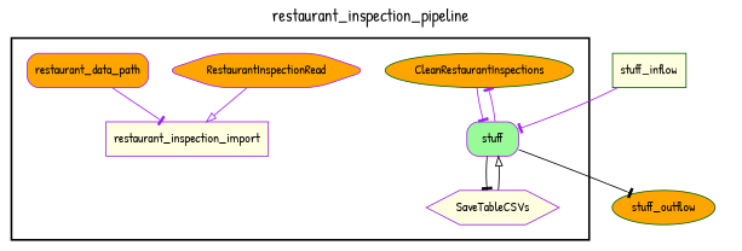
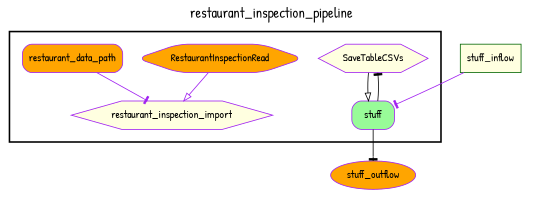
  digraph {
    fontname="Patrick Hand"
    fontsize=18
    label=restaurant_inspection_pipeline
    labelloc=t
    rankdir=TB
    node [color=purple fillcolor=orange fontname="Patrick Hand" peripheries=1 shape=hexagon style=filled]
    edge [arrowhead=tee color=purple fontname="Patrick Hand"]
-   restaurant_inspection_import [fillcolor=lightyellow shape=box]
-   CleanRestaurantInspections [color=darkgreen shape=ellipse]
+   restaurant_inspection_import [fillcolor=lightyellow]
    SaveTableCSVs [fillcolor=lightyellow]
    stuff [fillcolor=palegreen shape=box style="rounded,filled"]
    RestaurantInspectionRead [style="rounded,filled"]
    restaurant_data_path [shape=box style="rounded,filled"]
    stuff_inflow [color=darkgreen fillcolor=lightyellow shape=box width=0.2]
-   stuff_outflow [color=darkgreen shape=ellipse width=0.2]
+   stuff_outflow [shape=ellipse width=0.2]
    subgraph cluster_1 {
      color=black
      label=""
      penwidth=2
      subgraph cluster_2 {
        color=white
        label=""
        penwidth=2
        restaurant_inspection_import
-       CleanRestaurantInspections
        SaveTableCSVs
        stuff
        RestaurantInspectionRead
        restaurant_data_path
      }
    }
    subgraph cluster_3 {
      color=white
      label=""
      penwidth=2
      subgraph cluster_4 {
        color=white
        label=""
        penwidth=2
        stuff_inflow
      }
    }
    subgraph cluster_5 {
      color=white
      label=""
      penwidth=2
      subgraph cluster_6 {
        color=white
        label=""
        penwidth=2
        stuff_outflow
      }
    }
-   CleanRestaurantInspections -> stuff
    SaveTableCSVs -> stuff [arrowhead=onormal color=black]
-   stuff -> CleanRestaurantInspections
    stuff -> SaveTableCSVs [color=black]
    stuff -> stuff_outflow [color=black]
    RestaurantInspectionRead -> restaurant_inspection_import [arrowhead=onormal]
    restaurant_data_path -> restaurant_inspection_import
    stuff_inflow -> stuff
  }
